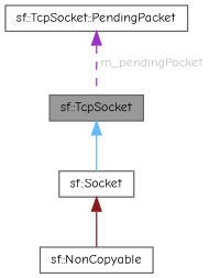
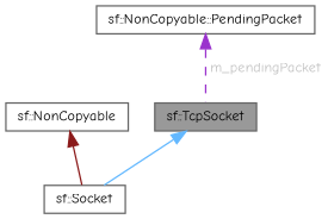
  digraph {
    fontname="Comic Neue"
    node [color=gray40 fillcolor=white fontname="Comic Neue" fontsize=10 shape=box style=filled]
    edge [dir=back fontname="Comic Neue" fontsize=10 labelfontname=Helvetica labelfontsize=10 style=solid]
    n1 [fillcolor=grey60 fontcolor=black height=0.2 label="sf::TcpSocket" width=0.4]
    n2 [height=0.2 label="sf::Socket" width=0.4]
    n3 [height=0.2 label="sf::NonCopyable" width=0.4]
-   n4 [height=0.2 label="sf::TcpSocket::PendingPacket" width=0.4]
+   n4 [height=0.2 label="sf::NonCopyable::PendingPacket" width=0.4]
    n1 -> n2 [color=steelblue1]
-   n2 -> n3 [color=firebrick4]
+   n3 -> n2 [color=firebrick4]
    n4 -> n1 [color=darkorchid3 fontcolor=grey label=" m_pendingPacket" style=dashed]
  }
